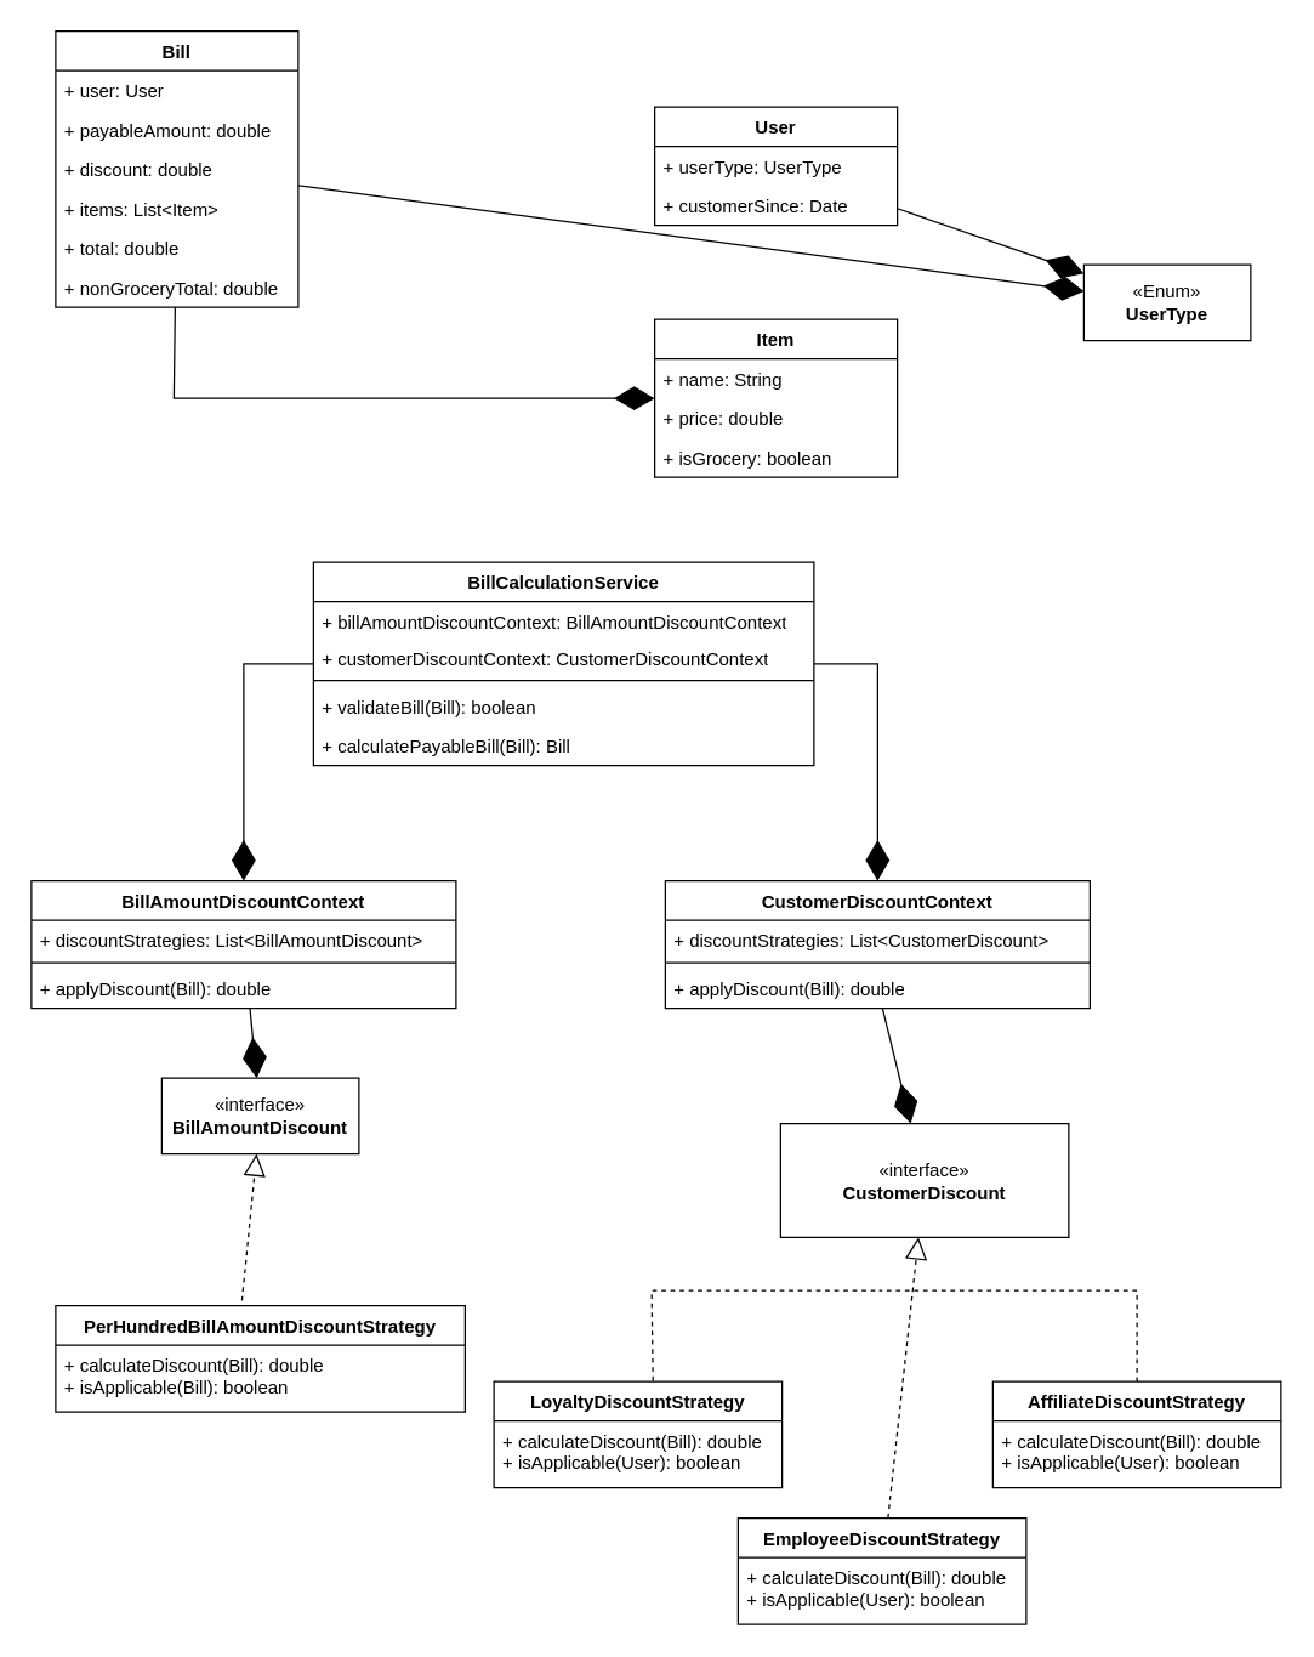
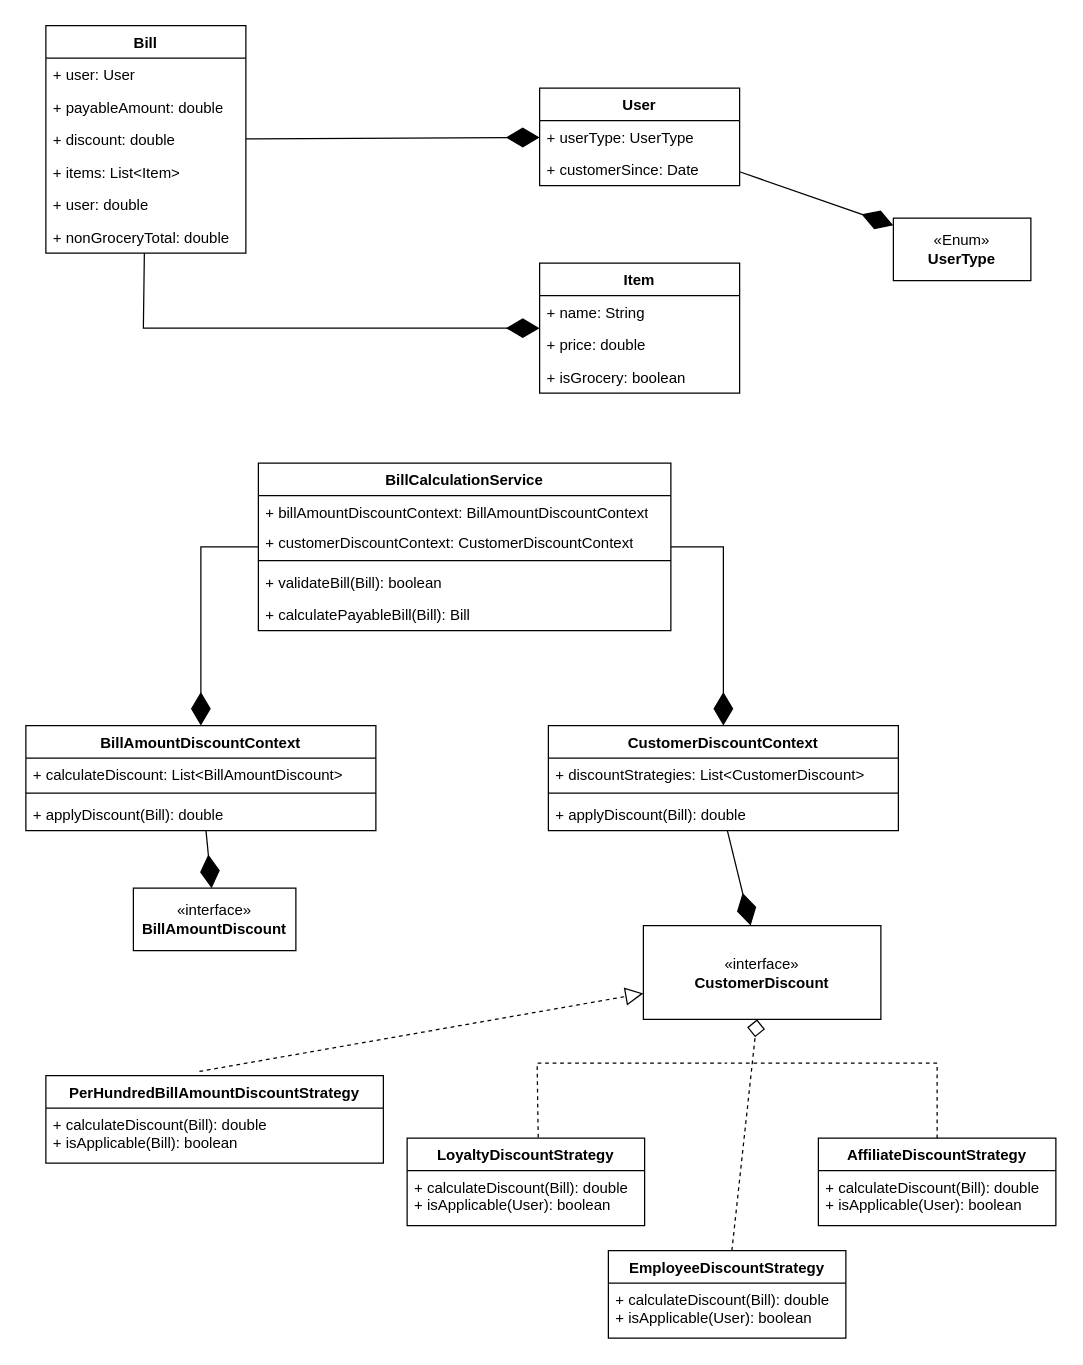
  <mxCell id="0" />
  <mxCell id="1" parent="0" />
  <mxCell id="2" value="«interface»&lt;br&gt;&lt;b&gt;CustomerDiscount&lt;/b&gt;" style="html=1;whiteSpace=wrap;" vertex="1" parent="1"><mxGeometry x="514" y="740" width="190" height="75" as="geometry" /></mxCell>
  <mxCell id="3" value="«interface»&lt;br&gt;&lt;b&gt;BillAmount&lt;/b&gt;&lt;b style=&quot;background-color: initial;&quot;&gt;Discount&lt;/b&gt;" style="html=1;whiteSpace=wrap;" vertex="1" parent="1"><mxGeometry x="106" y="710" width="130" height="50" as="geometry" /></mxCell>
  <mxCell id="4" value="PerHundredBillAmountDiscountStrategy" style="swimlane;fontStyle=1;align=center;verticalAlign=top;childLayout=stackLayout;horizontal=1;startSize=26;horizontalStack=0;resizeParent=1;resizeParentMax=0;resizeLast=0;collapsible=1;marginBottom=0;whiteSpace=wrap;html=1;" vertex="1" parent="1"><mxGeometry x="36" y="860" width="270" height="70" as="geometry"><mxRectangle x="100" y="650" width="250" height="30" as="alternateBounds" /></mxGeometry></mxCell>
  <mxCell id="5" value="+ calculateDiscount(Bill): double&lt;div&gt;+ isApplicable(Bill): boolean&lt;br&gt;&lt;/div&gt;" style="text;strokeColor=none;fillColor=none;align=left;verticalAlign=top;spacingLeft=4;spacingRight=4;overflow=hidden;rotatable=0;points=[[0,0.5],[1,0.5]];portConstraint=eastwest;whiteSpace=wrap;html=1;" vertex="1" parent="4"><mxGeometry y="26" width="270" height="44" as="geometry" /></mxCell>
- <mxCell id="6" value="" style="endArrow=block;dashed=1;endFill=0;endSize=12;html=1;rounded=0;exitX=0.455;exitY=-0.048;exitDx=0;exitDy=0;exitPerimeter=0;" edge="1" parent="1" source="4" target="3"><mxGeometry width="160" relative="1" as="geometry"><mxPoint x="316" y="850" as="sourcePoint" /><mxPoint x="476" y="850" as="targetPoint" /></mxGeometry></mxCell>
+ <mxCell id="6" value="" style="endArrow=block;dashed=1;endFill=0;endSize=12;html=1;rounded=0;exitX=0.455;exitY=-0.048;exitDx=0;exitDy=0;exitPerimeter=0;" edge="1" parent="1" source="4" target="2"><mxGeometry width="160" relative="1" as="geometry"><mxPoint x="316" y="850" as="sourcePoint" /><mxPoint x="476" y="850" as="targetPoint" /></mxGeometry></mxCell>
  <mxCell id="7" value="LoyaltyDiscountStrategy" style="swimlane;fontStyle=1;align=center;verticalAlign=top;childLayout=stackLayout;horizontal=1;startSize=26;horizontalStack=0;resizeParent=1;resizeParentMax=0;resizeLast=0;collapsible=1;marginBottom=0;whiteSpace=wrap;html=1;" vertex="1" parent="1"><mxGeometry x="325" y="910" width="190" height="70" as="geometry"><mxRectangle x="100" y="650" width="250" height="30" as="alternateBounds" /></mxGeometry></mxCell>
  <mxCell id="8" value="+ calculateDiscount(Bill): double&lt;div&gt;+ isApplicable(User): boolean&lt;br&gt;&lt;/div&gt;" style="text;strokeColor=none;fillColor=none;align=left;verticalAlign=top;spacingLeft=4;spacingRight=4;overflow=hidden;rotatable=0;points=[[0,0.5],[1,0.5]];portConstraint=eastwest;whiteSpace=wrap;html=1;" vertex="1" parent="7"><mxGeometry y="26" width="190" height="44" as="geometry" /></mxCell>
  <mxCell id="9" value="EmployeeDiscountStrategy" style="swimlane;fontStyle=1;align=center;verticalAlign=top;childLayout=stackLayout;horizontal=1;startSize=26;horizontalStack=0;resizeParent=1;resizeParentMax=0;resizeLast=0;collapsible=1;marginBottom=0;whiteSpace=wrap;html=1;" vertex="1" parent="1"><mxGeometry x="486" y="1000" width="190" height="70" as="geometry"><mxRectangle x="100" y="650" width="250" height="30" as="alternateBounds" /></mxGeometry></mxCell>
  <mxCell id="10" value="+ calculateDiscount(Bill): double&lt;div&gt;+ isApplicable(User): boolean&lt;br&gt;&lt;/div&gt;" style="text;strokeColor=none;fillColor=none;align=left;verticalAlign=top;spacingLeft=4;spacingRight=4;overflow=hidden;rotatable=0;points=[[0,0.5],[1,0.5]];portConstraint=eastwest;whiteSpace=wrap;html=1;" vertex="1" parent="9"><mxGeometry y="26" width="190" height="44" as="geometry" /></mxCell>
  <mxCell id="11" value="AffiliateDiscountStrategy" style="swimlane;fontStyle=1;align=center;verticalAlign=top;childLayout=stackLayout;horizontal=1;startSize=26;horizontalStack=0;resizeParent=1;resizeParentMax=0;resizeLast=0;collapsible=1;marginBottom=0;whiteSpace=wrap;html=1;" vertex="1" parent="1"><mxGeometry x="654" y="910" width="190" height="70" as="geometry"><mxRectangle x="100" y="650" width="250" height="30" as="alternateBounds" /></mxGeometry></mxCell>
  <mxCell id="12" value="+ calculateDiscount(Bill): double&lt;div&gt;+ isApplicable(User): boolean&lt;br&gt;&lt;/div&gt;" style="text;strokeColor=none;fillColor=none;align=left;verticalAlign=top;spacingLeft=4;spacingRight=4;overflow=hidden;rotatable=0;points=[[0,0.5],[1,0.5]];portConstraint=eastwest;whiteSpace=wrap;html=1;" vertex="1" parent="11"><mxGeometry y="26" width="190" height="44" as="geometry" /></mxCell>
  <mxCell id="13" value="" style="endArrow=none;dashed=1;endFill=0;endSize=12;html=1;rounded=0;" edge="1" parent="1" source="11"><mxGeometry width="160" relative="1" as="geometry"><mxPoint x="584" y="868" as="sourcePoint" /><mxPoint x="579" y="850" as="targetPoint" /><Array as="points"><mxPoint x="749" y="850" /></Array></mxGeometry></mxCell>
- <mxCell id="14" value="" style="endArrow=block;dashed=1;endFill=0;endSize=12;html=1;rounded=0;" edge="1" parent="1" source="9" target="2"><mxGeometry width="160" relative="1" as="geometry"><mxPoint x="578.5" y="897" as="sourcePoint" /><mxPoint x="579.5" y="830" as="targetPoint" /></mxGeometry></mxCell>
+ <mxCell id="14" value="" style="endArrow=diamond;dashed=1;endFill=0;endSize=12;html=1;rounded=0;" edge="1" parent="1" source="9" target="2"><mxGeometry width="160" relative="1" as="geometry"><mxPoint x="578.5" y="897" as="sourcePoint" /><mxPoint x="579.5" y="830" as="targetPoint" /></mxGeometry></mxCell>
  <mxCell id="15" value="" style="endArrow=none;dashed=1;endFill=0;endSize=12;html=1;rounded=0;exitX=0.552;exitY=-0.006;exitDx=0;exitDy=0;exitPerimeter=0;" edge="1" parent="1" source="7"><mxGeometry width="160" relative="1" as="geometry"><mxPoint x="459" y="890" as="sourcePoint" /><mxPoint x="579" y="850" as="targetPoint" /><Array as="points"><mxPoint x="429" y="850" /></Array></mxGeometry></mxCell>
  <mxCell id="16" value="BillAmountDiscountContext" style="swimlane;fontStyle=1;align=center;verticalAlign=top;childLayout=stackLayout;horizontal=1;startSize=26;horizontalStack=0;resizeParent=1;resizeParentMax=0;resizeLast=0;collapsible=1;marginBottom=0;whiteSpace=wrap;html=1;" vertex="1" parent="1"><mxGeometry x="20" y="580" width="280" height="84" as="geometry" /></mxCell>
- <mxCell id="17" value="+ discountStrategies: List&amp;lt;BillAmountDiscount&amp;gt;" style="text;strokeColor=none;fillColor=none;align=left;verticalAlign=top;spacingLeft=4;spacingRight=4;overflow=hidden;rotatable=0;points=[[0,0.5],[1,0.5]];portConstraint=eastwest;whiteSpace=wrap;html=1;" vertex="1" parent="16"><mxGeometry y="26" width="280" height="24" as="geometry" /></mxCell>
+ <mxCell id="17" value="+ calculateDiscount: List&amp;lt;BillAmountDiscount&amp;gt;" style="text;strokeColor=none;fillColor=none;align=left;verticalAlign=top;spacingLeft=4;spacingRight=4;overflow=hidden;rotatable=0;points=[[0,0.5],[1,0.5]];portConstraint=eastwest;whiteSpace=wrap;html=1;" vertex="1" parent="16"><mxGeometry y="26" width="280" height="24" as="geometry" /></mxCell>
  <mxCell id="18" value="" style="line;strokeWidth=1;fillColor=none;align=left;verticalAlign=middle;spacingTop=-1;spacingLeft=3;spacingRight=3;rotatable=0;labelPosition=right;points=[];portConstraint=eastwest;strokeColor=inherit;" vertex="1" parent="16"><mxGeometry y="50" width="280" height="8" as="geometry" /></mxCell>
  <mxCell id="19" value="+ applyDiscount(Bill): double" style="text;strokeColor=none;fillColor=none;align=left;verticalAlign=top;spacingLeft=4;spacingRight=4;overflow=hidden;rotatable=0;points=[[0,0.5],[1,0.5]];portConstraint=eastwest;whiteSpace=wrap;html=1;" vertex="1" parent="16"><mxGeometry y="58" width="280" height="26" as="geometry" /></mxCell>
  <mxCell id="20" value="CustomerDiscountContext" style="swimlane;fontStyle=1;align=center;verticalAlign=top;childLayout=stackLayout;horizontal=1;startSize=26;horizontalStack=0;resizeParent=1;resizeParentMax=0;resizeLast=0;collapsible=1;marginBottom=0;whiteSpace=wrap;html=1;" vertex="1" parent="1"><mxGeometry x="438" y="580" width="280" height="84" as="geometry" /></mxCell>
  <mxCell id="21" value="+ discountStrategies: List&amp;lt;CustomerDiscount&amp;gt;" style="text;strokeColor=none;fillColor=none;align=left;verticalAlign=top;spacingLeft=4;spacingRight=4;overflow=hidden;rotatable=0;points=[[0,0.5],[1,0.5]];portConstraint=eastwest;whiteSpace=wrap;html=1;" vertex="1" parent="20"><mxGeometry y="26" width="280" height="24" as="geometry" /></mxCell>
  <mxCell id="22" value="" style="line;strokeWidth=1;fillColor=none;align=left;verticalAlign=middle;spacingTop=-1;spacingLeft=3;spacingRight=3;rotatable=0;labelPosition=right;points=[];portConstraint=eastwest;strokeColor=inherit;" vertex="1" parent="20"><mxGeometry y="50" width="280" height="8" as="geometry" /></mxCell>
  <mxCell id="23" value="+ applyDiscount(Bill): double" style="text;strokeColor=none;fillColor=none;align=left;verticalAlign=top;spacingLeft=4;spacingRight=4;overflow=hidden;rotatable=0;points=[[0,0.5],[1,0.5]];portConstraint=eastwest;whiteSpace=wrap;html=1;" vertex="1" parent="20"><mxGeometry y="58" width="280" height="26" as="geometry" /></mxCell>
  <mxCell id="24" value="" style="endArrow=diamondThin;endFill=1;endSize=24;html=1;rounded=0;" edge="1" parent="1" source="23" target="2"><mxGeometry width="160" relative="1" as="geometry"><mxPoint x="299" y="700" as="sourcePoint" /><mxPoint x="459" y="700" as="targetPoint" /></mxGeometry></mxCell>
  <mxCell id="25" value="" style="endArrow=diamondThin;endFill=1;endSize=24;html=1;rounded=0;" edge="1" parent="1" source="16" target="3"><mxGeometry width="160" relative="1" as="geometry"><mxPoint x="348" y="674" as="sourcePoint" /><mxPoint x="349" y="750" as="targetPoint" /></mxGeometry></mxCell>
  <mxCell id="26" value="BillCalculationService" style="swimlane;fontStyle=1;align=center;verticalAlign=top;childLayout=stackLayout;horizontal=1;startSize=26;horizontalStack=0;resizeParent=1;resizeParentMax=0;resizeLast=0;collapsible=1;marginBottom=0;whiteSpace=wrap;html=1;" vertex="1" parent="1"><mxGeometry x="206" y="370" width="330" height="134" as="geometry" /></mxCell>
  <mxCell id="27" value="+ billAmountDiscountContext: BillAmountDiscountContext" style="text;strokeColor=none;fillColor=none;align=left;verticalAlign=top;spacingLeft=4;spacingRight=4;overflow=hidden;rotatable=0;points=[[0,0.5],[1,0.5]];portConstraint=eastwest;whiteSpace=wrap;html=1;" vertex="1" parent="26"><mxGeometry y="26" width="330" height="24" as="geometry" /></mxCell>
  <mxCell id="28" value="+ customerDiscountContext: CustomerDiscountContext" style="text;strokeColor=none;fillColor=none;align=left;verticalAlign=top;spacingLeft=4;spacingRight=4;overflow=hidden;rotatable=0;points=[[0,0.5],[1,0.5]];portConstraint=eastwest;whiteSpace=wrap;html=1;" vertex="1" parent="26"><mxGeometry y="50" width="330" height="24" as="geometry" /></mxCell>
  <mxCell id="29" value="" style="line;strokeWidth=1;fillColor=none;align=left;verticalAlign=middle;spacingTop=-1;spacingLeft=3;spacingRight=3;rotatable=0;labelPosition=right;points=[];portConstraint=eastwest;strokeColor=inherit;" vertex="1" parent="26"><mxGeometry y="74" width="330" height="8" as="geometry" /></mxCell>
  <mxCell id="30" value="+ validateBill(Bill): boolean" style="text;strokeColor=none;fillColor=none;align=left;verticalAlign=top;spacingLeft=4;spacingRight=4;overflow=hidden;rotatable=0;points=[[0,0.5],[1,0.5]];portConstraint=eastwest;whiteSpace=wrap;html=1;" vertex="1" parent="26"><mxGeometry y="82" width="330" height="26" as="geometry" /></mxCell>
  <mxCell id="31" value="+ calculatePayableBill(Bill): Bill" style="text;strokeColor=none;fillColor=none;align=left;verticalAlign=top;spacingLeft=4;spacingRight=4;overflow=hidden;rotatable=0;points=[[0,0.5],[1,0.5]];portConstraint=eastwest;whiteSpace=wrap;html=1;" vertex="1" parent="26"><mxGeometry y="108" width="330" height="26" as="geometry" /></mxCell>
  <mxCell id="32" value="" style="endArrow=diamondThin;endFill=1;endSize=24;html=1;rounded=0;" edge="1" parent="1" source="26" target="16"><mxGeometry width="160" relative="1" as="geometry"><mxPoint x="134" y="464" as="sourcePoint" /><mxPoint x="135" y="540" as="targetPoint" /><Array as="points"><mxPoint x="160" y="437" /></Array></mxGeometry></mxCell>
  <mxCell id="33" value="" style="endArrow=diamondThin;endFill=1;endSize=24;html=1;rounded=0;" edge="1" parent="1" source="26" target="20"><mxGeometry width="160" relative="1" as="geometry"><mxPoint x="792" y="380" as="sourcePoint" /><mxPoint x="718" y="521" as="targetPoint" /><Array as="points"><mxPoint x="578" y="437" /></Array></mxGeometry></mxCell>
  <mxCell id="34" value="Bill" style="swimlane;fontStyle=1;align=center;verticalAlign=top;childLayout=stackLayout;horizontal=1;startSize=26;horizontalStack=0;resizeParent=1;resizeParentMax=0;resizeLast=0;collapsible=1;marginBottom=0;whiteSpace=wrap;html=1;" vertex="1" parent="1"><mxGeometry x="36" y="20" width="160" height="182" as="geometry" /></mxCell>
  <mxCell id="35" value="+ user: User" style="text;strokeColor=none;fillColor=none;align=left;verticalAlign=top;spacingLeft=4;spacingRight=4;overflow=hidden;rotatable=0;points=[[0,0.5],[1,0.5]];portConstraint=eastwest;whiteSpace=wrap;html=1;" vertex="1" parent="34"><mxGeometry y="26" width="160" height="26" as="geometry" /></mxCell>
  <mxCell id="36" value="+ payableAmount: double" style="text;strokeColor=none;fillColor=none;align=left;verticalAlign=top;spacingLeft=4;spacingRight=4;overflow=hidden;rotatable=0;points=[[0,0.5],[1,0.5]];portConstraint=eastwest;whiteSpace=wrap;html=1;" vertex="1" parent="34"><mxGeometry y="52" width="160" height="26" as="geometry" /></mxCell>
  <mxCell id="37" value="+ discount: double" style="text;strokeColor=none;fillColor=none;align=left;verticalAlign=top;spacingLeft=4;spacingRight=4;overflow=hidden;rotatable=0;points=[[0,0.5],[1,0.5]];portConstraint=eastwest;whiteSpace=wrap;html=1;" vertex="1" parent="34"><mxGeometry y="78" width="160" height="26" as="geometry" /></mxCell>
  <mxCell id="38" value="+ items: List&amp;lt;Item&amp;gt;" style="text;strokeColor=none;fillColor=none;align=left;verticalAlign=top;spacingLeft=4;spacingRight=4;overflow=hidden;rotatable=0;points=[[0,0.5],[1,0.5]];portConstraint=eastwest;whiteSpace=wrap;html=1;" vertex="1" parent="34"><mxGeometry y="104" width="160" height="26" as="geometry" /></mxCell>
- <mxCell id="39" value="+ total: double" style="text;strokeColor=none;fillColor=none;align=left;verticalAlign=top;spacingLeft=4;spacingRight=4;overflow=hidden;rotatable=0;points=[[0,0.5],[1,0.5]];portConstraint=eastwest;whiteSpace=wrap;html=1;" vertex="1" parent="34"><mxGeometry y="130" width="160" height="26" as="geometry" /></mxCell>
+ <mxCell id="39" value="+ user: double" style="text;strokeColor=none;fillColor=none;align=left;verticalAlign=top;spacingLeft=4;spacingRight=4;overflow=hidden;rotatable=0;points=[[0,0.5],[1,0.5]];portConstraint=eastwest;whiteSpace=wrap;html=1;" vertex="1" parent="34"><mxGeometry y="130" width="160" height="26" as="geometry" /></mxCell>
  <mxCell id="40" value="+ nonGroceryTotal: double" style="text;strokeColor=none;fillColor=none;align=left;verticalAlign=top;spacingLeft=4;spacingRight=4;overflow=hidden;rotatable=0;points=[[0,0.5],[1,0.5]];portConstraint=eastwest;whiteSpace=wrap;html=1;" vertex="1" parent="34"><mxGeometry y="156" width="160" height="26" as="geometry" /></mxCell>
  <mxCell id="41" value="User" style="swimlane;fontStyle=1;align=center;verticalAlign=top;childLayout=stackLayout;horizontal=1;startSize=26;horizontalStack=0;resizeParent=1;resizeParentMax=0;resizeLast=0;collapsible=1;marginBottom=0;whiteSpace=wrap;html=1;" vertex="1" parent="1"><mxGeometry x="431" y="70" width="160" height="78" as="geometry" /></mxCell>
  <mxCell id="42" value="+ userType: UserType" style="text;strokeColor=none;fillColor=none;align=left;verticalAlign=top;spacingLeft=4;spacingRight=4;overflow=hidden;rotatable=0;points=[[0,0.5],[1,0.5]];portConstraint=eastwest;whiteSpace=wrap;html=1;" vertex="1" parent="41"><mxGeometry y="26" width="160" height="26" as="geometry" /></mxCell>
  <mxCell id="43" value="+ customerSince: Date" style="text;strokeColor=none;fillColor=none;align=left;verticalAlign=top;spacingLeft=4;spacingRight=4;overflow=hidden;rotatable=0;points=[[0,0.5],[1,0.5]];portConstraint=eastwest;whiteSpace=wrap;html=1;" vertex="1" parent="41"><mxGeometry y="52" width="160" height="26" as="geometry" /></mxCell>
  <mxCell id="44" value="Item" style="swimlane;fontStyle=1;align=center;verticalAlign=top;childLayout=stackLayout;horizontal=1;startSize=26;horizontalStack=0;resizeParent=1;resizeParentMax=0;resizeLast=0;collapsible=1;marginBottom=0;whiteSpace=wrap;html=1;" vertex="1" parent="1"><mxGeometry x="431" y="210" width="160" height="104" as="geometry" /></mxCell>
  <mxCell id="45" value="+ name: String" style="text;strokeColor=none;fillColor=none;align=left;verticalAlign=top;spacingLeft=4;spacingRight=4;overflow=hidden;rotatable=0;points=[[0,0.5],[1,0.5]];portConstraint=eastwest;whiteSpace=wrap;html=1;" vertex="1" parent="44"><mxGeometry y="26" width="160" height="26" as="geometry" /></mxCell>
  <mxCell id="46" value="+ price: double" style="text;strokeColor=none;fillColor=none;align=left;verticalAlign=top;spacingLeft=4;spacingRight=4;overflow=hidden;rotatable=0;points=[[0,0.5],[1,0.5]];portConstraint=eastwest;whiteSpace=wrap;html=1;" vertex="1" parent="44"><mxGeometry y="52" width="160" height="26" as="geometry" /></mxCell>
  <mxCell id="47" value="+ isGrocery: boolean" style="text;strokeColor=none;fillColor=none;align=left;verticalAlign=top;spacingLeft=4;spacingRight=4;overflow=hidden;rotatable=0;points=[[0,0.5],[1,0.5]];portConstraint=eastwest;whiteSpace=wrap;html=1;" vertex="1" parent="44"><mxGeometry y="78" width="160" height="26" as="geometry" /></mxCell>
  <mxCell id="48" value="«Enum»&lt;br&gt;&lt;b&gt;UserType&lt;/b&gt;" style="html=1;whiteSpace=wrap;" vertex="1" parent="1"><mxGeometry x="714" y="174" width="110" height="50" as="geometry" /></mxCell>
  <mxCell id="49" value="" style="endArrow=diamondThin;endFill=1;endSize=24;html=1;rounded=0;" edge="1" parent="1" source="34" target="44"><mxGeometry width="160" relative="1" as="geometry"><mxPoint x="174" y="280" as="sourcePoint" /><mxPoint x="334" y="280" as="targetPoint" /><Array as="points"><mxPoint x="114" y="262" /></Array></mxGeometry></mxCell>
  <mxCell id="50" value="" style="endArrow=diamondThin;endFill=1;endSize=24;html=1;rounded=0;" edge="1" parent="1" source="41" target="48"><mxGeometry width="160" relative="1" as="geometry"><mxPoint x="509" y="108.57" as="sourcePoint" /><mxPoint x="669" y="108.57" as="targetPoint" /></mxGeometry></mxCell>
- <mxCell id="51" value="" style="endArrow=diamondThin;endFill=1;endSize=24;html=1;rounded=0;" edge="1" parent="1" source="34" target="48"><mxGeometry width="160" relative="1" as="geometry"><mxPoint x="424" y="230" as="sourcePoint" /><mxPoint x="584" y="230" as="targetPoint" /></mxGeometry></mxCell>
+ <mxCell id="51" value="" style="endArrow=diamondThin;endFill=1;endSize=24;html=1;rounded=0;" edge="1" parent="1" source="34" target="41"><mxGeometry width="160" relative="1" as="geometry"><mxPoint x="424" y="230" as="sourcePoint" /><mxPoint x="584" y="230" as="targetPoint" /></mxGeometry></mxCell>
